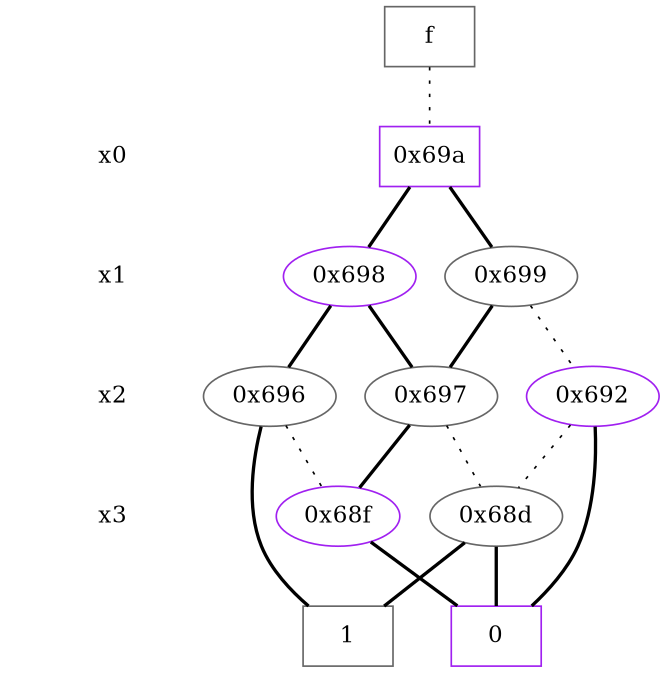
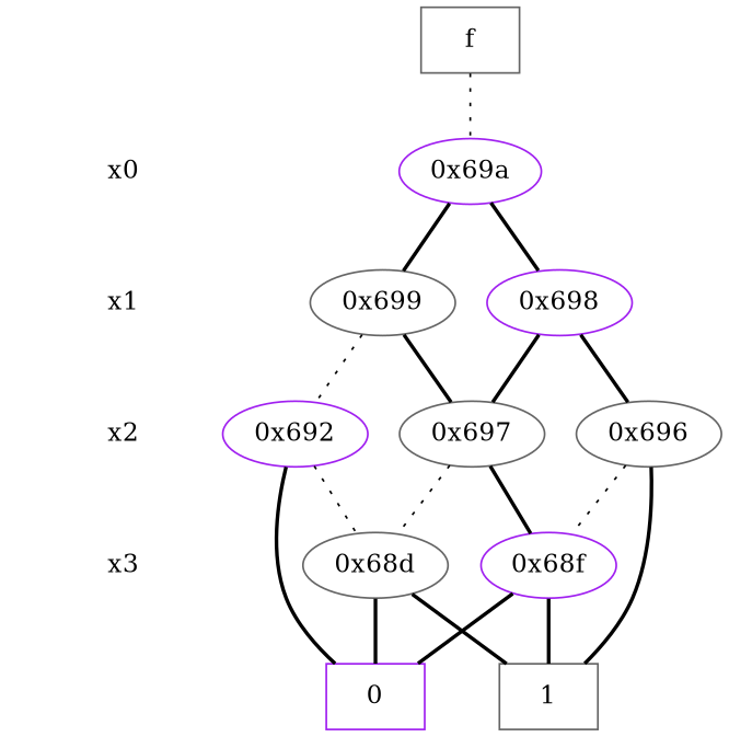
  digraph {
    node [color=gray40]
    edge [dir=none style=bold]
    "CONST NODES" [shape=plaintext style=invis color=""]
    " x0 " [shape=plaintext]
    " x1 " [color=purple shape=plaintext]
    " x2 " [shape=plaintext]
    " x3 " [color=purple shape=plaintext]
    f [shape=box]
-   "0x69a" [color=purple shape=box]
+   "0x69a" [color=purple]
    "0x698" [color=purple]
    "0x699"
    "0x696"
    "0x697"
    "0x692" [color=purple]
    "0x68f" [color=purple]
    "0x68d"
    n15 [color=purple label=0 shape=box]
    n16 [label=1 shape=box]
    subgraph sub_1 {
      "CONST NODES"
      " x0 "
      " x1 "
      " x2 "
      " x3 "
    }
    subgraph sub_2 {
      rank=same
      f
    }
    subgraph sub_3 {
      rank=same
      " x0 "
      "0x69a"
    }
    subgraph sub_4 {
      rank=same
      " x1 "
      "0x698"
      "0x699"
    }
    subgraph sub_5 {
      rank=same
      " x2 "
      "0x696"
      "0x697"
      "0x692"
    }
    subgraph sub_6 {
      rank=same
      " x3 "
      "0x68f"
      "0x68d"
    }
    subgraph sub_7 {
      rank=same
      "CONST NODES"
      subgraph sub_8 {
        rank=same
        n15
        n16
      }
    }
    " x0 " -> " x1 " [style=invis]
    " x1 " -> " x2 " [style=invis]
    " x2 " -> " x3 " [style=invis]
    " x3 " -> "CONST NODES" [style=invis]
    f -> "0x69a" [style=dotted]
    "0x69a" -> "0x698"
    "0x69a" -> "0x699"
    "0x698" -> "0x696"
    "0x698" -> "0x697"
    "0x699" -> "0x697"
    "0x699" -> "0x692" [style=dotted]
    "0x696" -> "0x68f" [style=dotted]
    "0x696" -> n16
    "0x697" -> "0x68f"
    "0x697" -> "0x68d" [style=dotted]
    "0x692" -> "0x68d" [style=dotted]
    "0x692" -> n15
    "0x68f" -> n15
+   "0x68f" -> n16
    "0x68d" -> n15
    "0x68d" -> n16
  }
